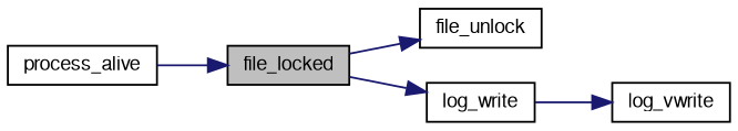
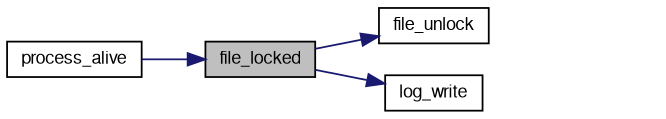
  digraph {
    rankdir=LR
    node [color=black fontname=FreeSans fontsize=10 shape=record]
    edge [color=midnightblue fontname=FreeSans fontsize=10 labelfontname=FreeSans labelfontsize=10 style=solid]
    n1 [fillcolor=grey75 fontcolor=black height=0.2 label=file_locked style=filled width=0.4]
    n2 [height=0.2 label=file_unlock width=0.4]
    n3 [height=0.2 label=log_write width=0.4]
-   n4 [height=0.2 label=log_vwrite width=0.4]
    n5 [height=0.2 label=process_alive width=0.4]
    n1 -> n2
    n1 -> n3
-   n3 -> n4
    n5 -> n1
  }
